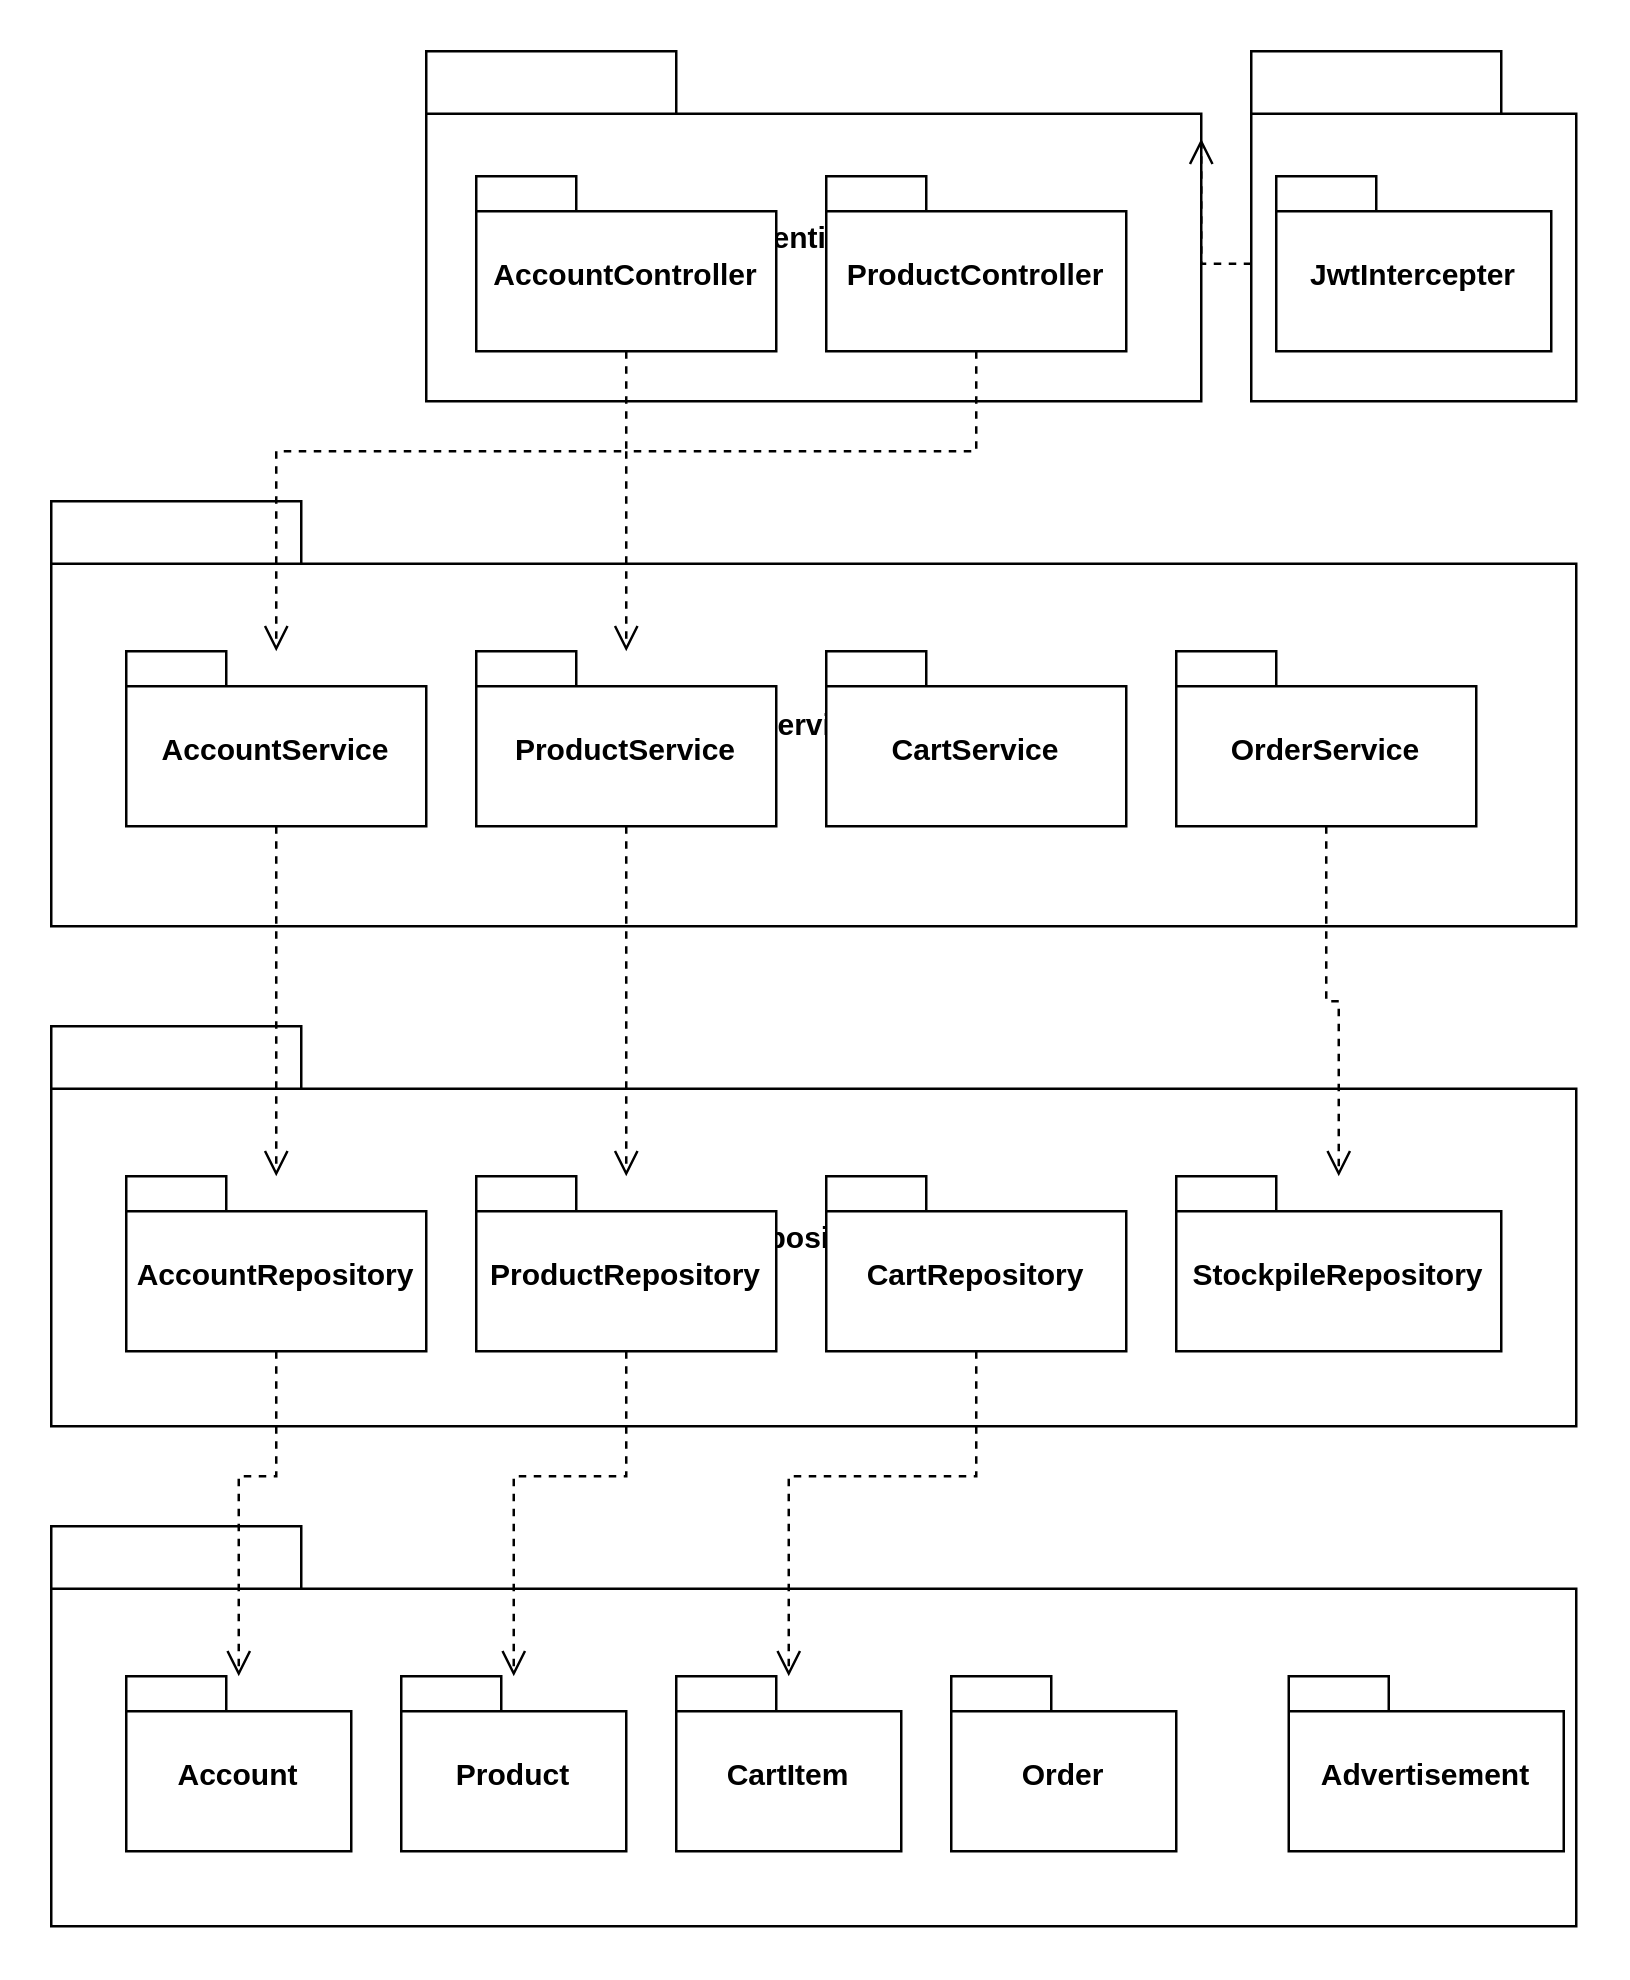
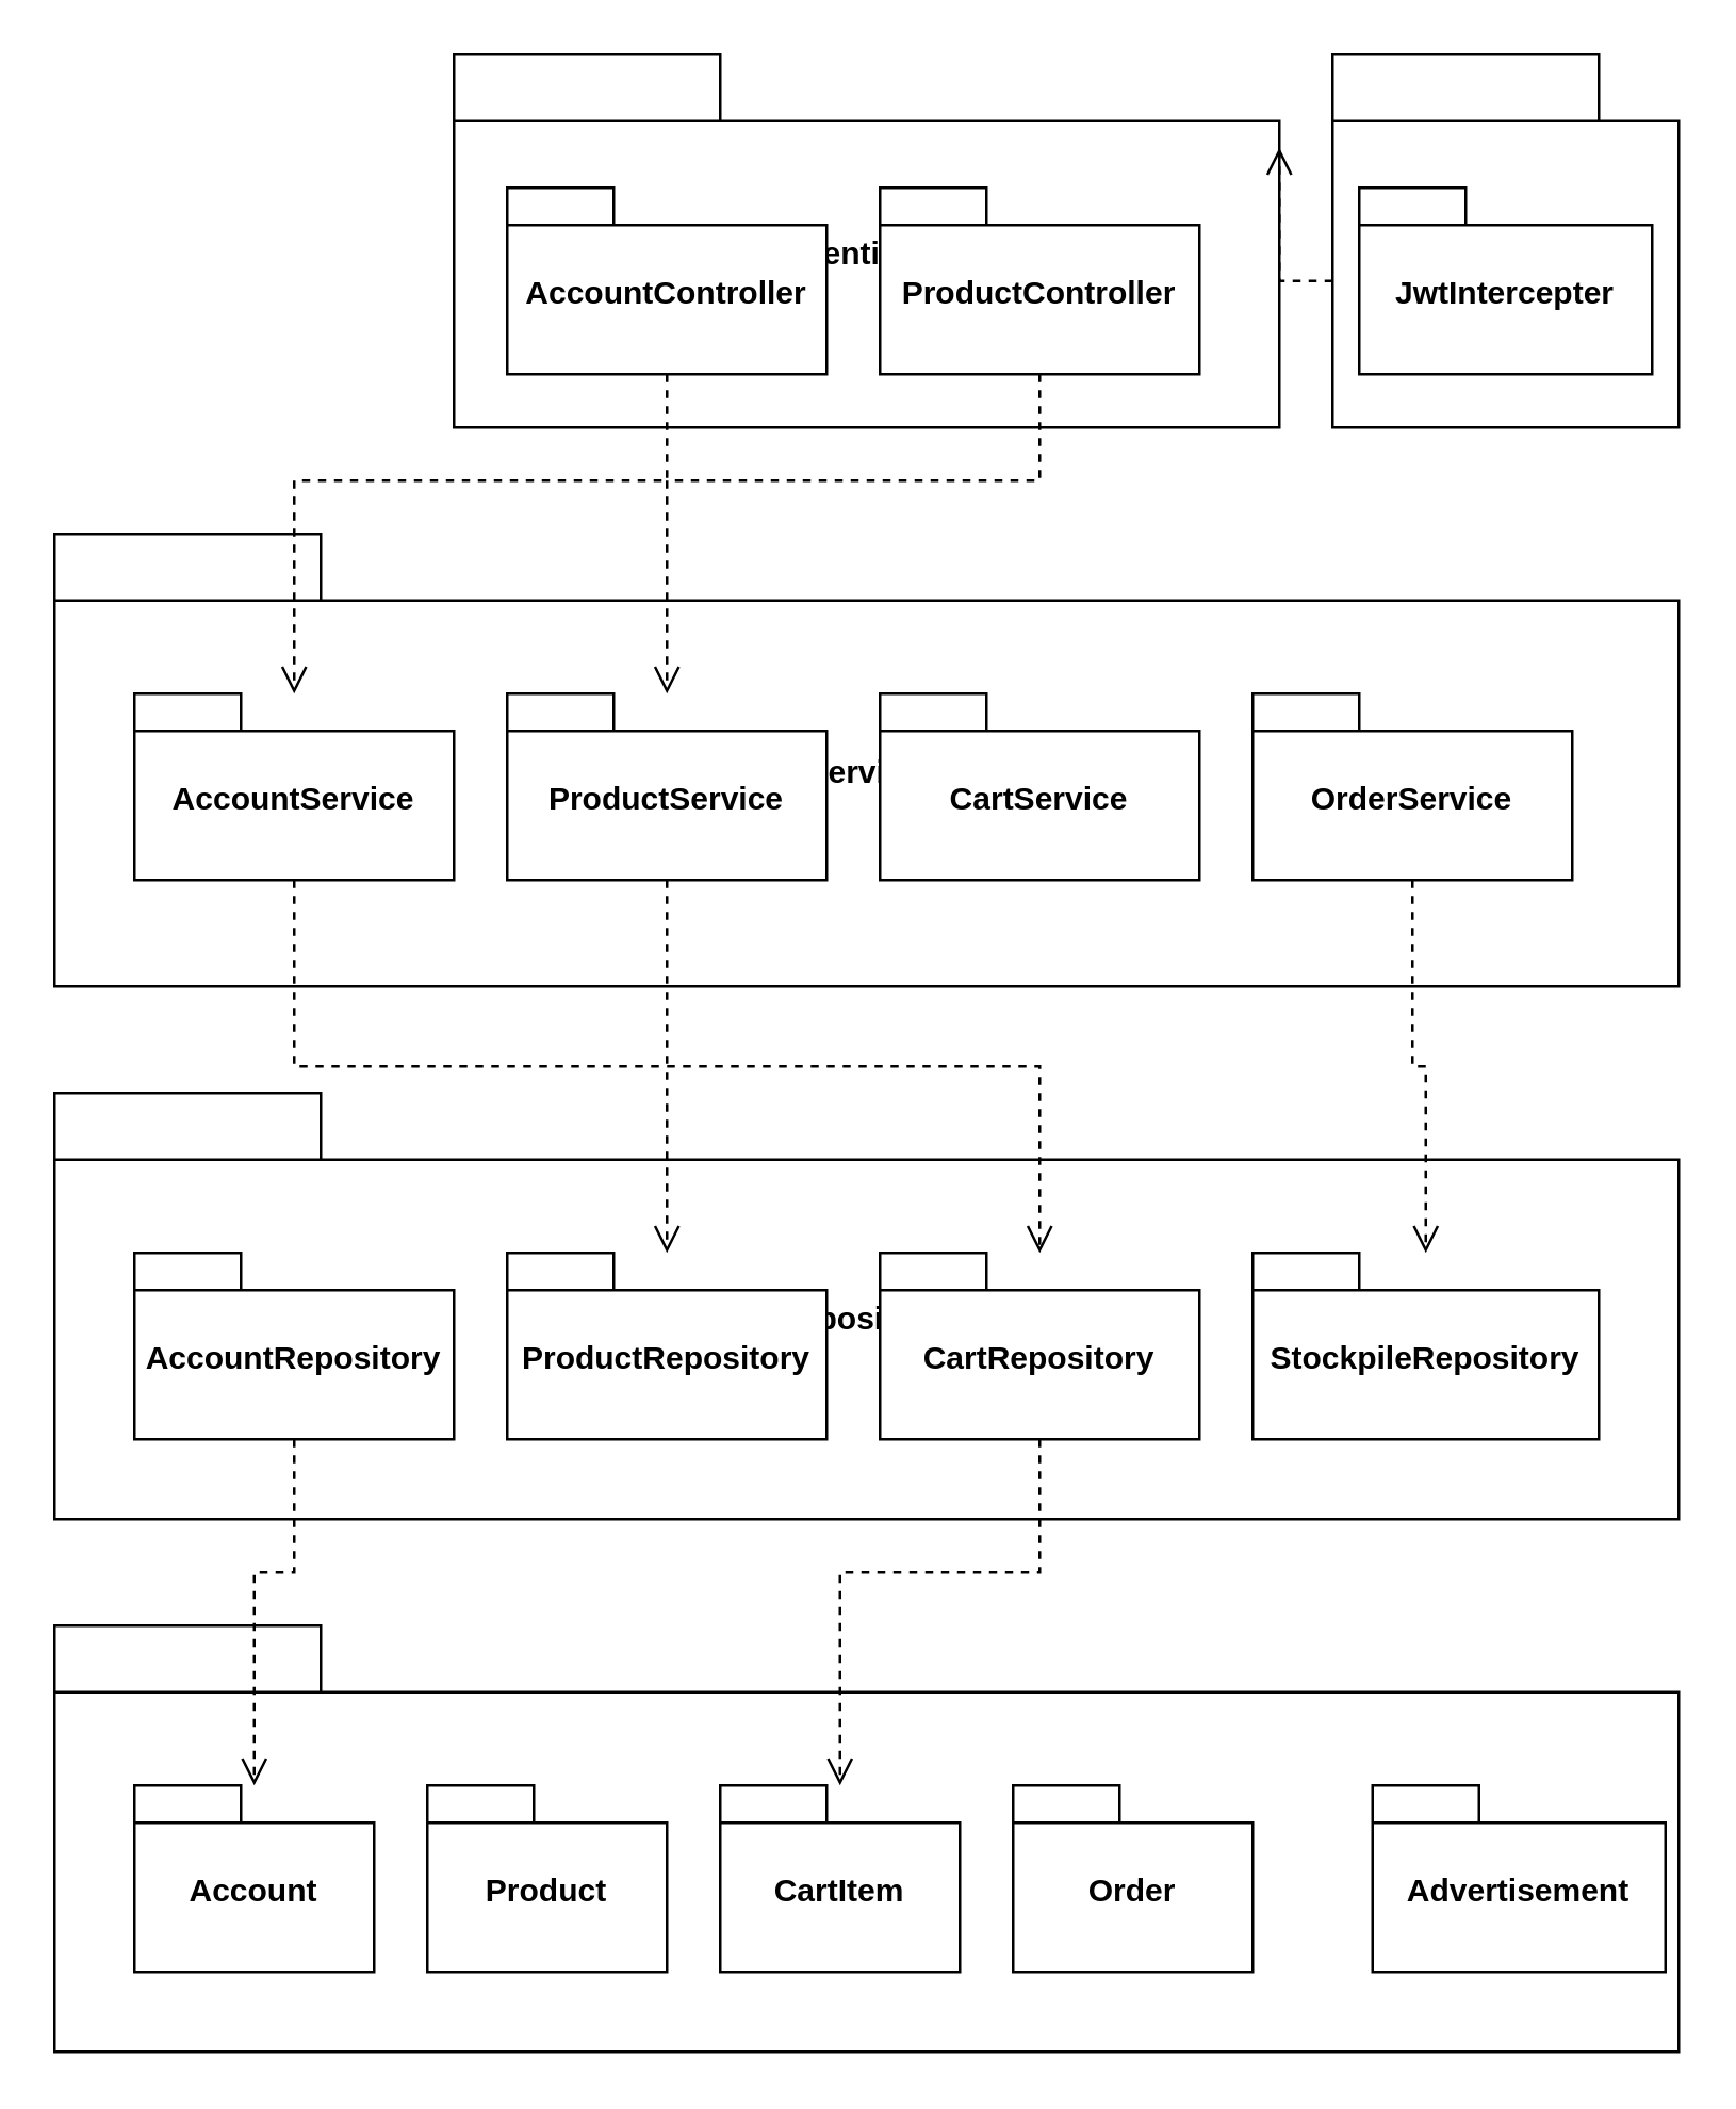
  <mxCell id="0" />
  <mxCell id="1" parent="0" />
  <mxCell id="2" value="entity" style="shape=folder;fontStyle=1;spacingTop=10;tabWidth=100;tabHeight=25;tabPosition=left;html=1;whiteSpace=wrap;" vertex="1" parent="1"><mxGeometry x="170" y="20" width="310" height="140" as="geometry" /></mxCell>
  <mxCell id="3" value="AccountController" style="shape=folder;fontStyle=1;spacingTop=10;tabWidth=40;tabHeight=14;tabPosition=left;html=1;whiteSpace=wrap;" vertex="1" parent="1"><mxGeometry x="190" y="70" width="120" height="70" as="geometry" /></mxCell>
  <mxCell id="4" value="ProductController" style="shape=folder;fontStyle=1;spacingTop=10;tabWidth=40;tabHeight=14;tabPosition=left;html=1;whiteSpace=wrap;" vertex="1" parent="1"><mxGeometry x="330" y="70" width="120" height="70" as="geometry" /></mxCell>
  <mxCell id="5" value="service" style="shape=folder;fontStyle=1;spacingTop=10;tabWidth=100;tabHeight=25;tabPosition=left;html=1;whiteSpace=wrap;" vertex="1" parent="1"><mxGeometry x="20" y="200" width="610" height="170" as="geometry" /></mxCell>
  <mxCell id="6" value="AccountService" style="shape=folder;fontStyle=1;spacingTop=10;tabWidth=40;tabHeight=14;tabPosition=left;html=1;whiteSpace=wrap;" vertex="1" parent="1"><mxGeometry x="50" y="260" width="120" height="70" as="geometry" /></mxCell>
  <mxCell id="7" value="ProductService" style="shape=folder;fontStyle=1;spacingTop=10;tabWidth=40;tabHeight=14;tabPosition=left;html=1;whiteSpace=wrap;" vertex="1" parent="1"><mxGeometry x="190" y="260" width="120" height="70" as="geometry" /></mxCell>
  <mxCell id="8" value="CartService" style="shape=folder;fontStyle=1;spacingTop=10;tabWidth=40;tabHeight=14;tabPosition=left;html=1;whiteSpace=wrap;" vertex="1" parent="1"><mxGeometry x="330" y="260" width="120" height="70" as="geometry" /></mxCell>
  <mxCell id="9" value="OrderService" style="shape=folder;fontStyle=1;spacingTop=10;tabWidth=40;tabHeight=14;tabPosition=left;html=1;whiteSpace=wrap;" vertex="1" parent="1"><mxGeometry x="470" y="260" width="120" height="70" as="geometry" /></mxCell>
  <mxCell id="10" value="repository" style="shape=folder;fontStyle=1;spacingTop=10;tabWidth=100;tabHeight=25;tabPosition=left;html=1;whiteSpace=wrap;" vertex="1" parent="1"><mxGeometry x="20" y="410" width="610" height="160" as="geometry" /></mxCell>
  <mxCell id="11" value="AccountRepository" style="shape=folder;fontStyle=1;spacingTop=10;tabWidth=40;tabHeight=14;tabPosition=left;html=1;whiteSpace=wrap;" vertex="1" parent="1"><mxGeometry x="50" y="470" width="120" height="70" as="geometry" /></mxCell>
  <mxCell id="12" value="ProductRepository" style="shape=folder;fontStyle=1;spacingTop=10;tabWidth=40;tabHeight=14;tabPosition=left;html=1;whiteSpace=wrap;" vertex="1" parent="1"><mxGeometry x="190" y="470" width="120" height="70" as="geometry" /></mxCell>
  <mxCell id="13" value="CartRepository" style="shape=folder;fontStyle=1;spacingTop=10;tabWidth=40;tabHeight=14;tabPosition=left;html=1;whiteSpace=wrap;" vertex="1" parent="1"><mxGeometry x="330" y="470" width="120" height="70" as="geometry" /></mxCell>
  <mxCell id="14" value="StockpileRepository" style="shape=folder;fontStyle=1;spacingTop=10;tabWidth=40;tabHeight=14;tabPosition=left;html=1;whiteSpace=wrap;" vertex="1" parent="1"><mxGeometry x="470" y="470" width="130" height="70" as="geometry" /></mxCell>
  <mxCell id="15" value="entity/model" style="shape=folder;fontStyle=1;spacingTop=10;tabWidth=100;tabHeight=25;tabPosition=left;html=1;whiteSpace=wrap;" vertex="1" parent="1"><mxGeometry x="20" y="610" width="610" height="160" as="geometry" /></mxCell>
  <mxCell id="16" value="Account" style="shape=folder;fontStyle=1;spacingTop=10;tabWidth=40;tabHeight=14;tabPosition=left;html=1;whiteSpace=wrap;" vertex="1" parent="1"><mxGeometry x="50" y="670" width="90" height="70" as="geometry" /></mxCell>
  <mxCell id="17" value="Product" style="shape=folder;fontStyle=1;spacingTop=10;tabWidth=40;tabHeight=14;tabPosition=left;html=1;whiteSpace=wrap;" vertex="1" parent="1"><mxGeometry x="160" y="670" width="90" height="70" as="geometry" /></mxCell>
  <mxCell id="18" value="CartItem" style="shape=folder;fontStyle=1;spacingTop=10;tabWidth=40;tabHeight=14;tabPosition=left;html=1;whiteSpace=wrap;" vertex="1" parent="1"><mxGeometry x="270" y="670" width="90" height="70" as="geometry" /></mxCell>
  <mxCell id="19" value="Order" style="shape=folder;fontStyle=1;spacingTop=10;tabWidth=40;tabHeight=14;tabPosition=left;html=1;whiteSpace=wrap;" vertex="1" parent="1"><mxGeometry x="380" y="670" width="90" height="70" as="geometry" /></mxCell>
  <mxCell id="20" value="Advertisement" style="shape=folder;fontStyle=1;spacingTop=10;tabWidth=40;tabHeight=14;tabPosition=left;html=1;whiteSpace=wrap;" vertex="1" parent="1"><mxGeometry x="515" y="670" width="110" height="70" as="geometry" /></mxCell>
  <mxCell id="21" value="utils" style="shape=folder;fontStyle=1;spacingTop=10;tabWidth=100;tabHeight=25;tabPosition=left;html=1;whiteSpace=wrap;" vertex="1" parent="1"><mxGeometry x="500" y="20" width="130" height="140" as="geometry" /></mxCell>
  <mxCell id="22" value="JwtIntercepter" style="shape=folder;fontStyle=1;spacingTop=10;tabWidth=40;tabHeight=14;tabPosition=left;html=1;whiteSpace=wrap;" vertex="1" parent="1"><mxGeometry x="510" y="70" width="110" height="70" as="geometry" /></mxCell>
  <mxCell id="23" style="edgeStyle=orthogonalEdgeStyle;rounded=0;orthogonalLoop=1;jettySize=auto;html=1;exitX=0.5;exitY=1;exitDx=0;exitDy=0;exitPerimeter=0;entryX=0.5;entryY=0;entryDx=0;entryDy=0;entryPerimeter=0;strokeWidth=1;endArrow=open;endFill=0;endSize=8;dashed=1;" edge="1" parent="1" source="3" target="6"><mxGeometry relative="1" as="geometry"><Array as="points"><mxPoint x="250" y="180" /><mxPoint x="110" y="180" /></Array></mxGeometry></mxCell>
  <mxCell id="24" style="edgeStyle=orthogonalEdgeStyle;rounded=0;orthogonalLoop=1;jettySize=auto;html=1;exitX=0.5;exitY=1;exitDx=0;exitDy=0;exitPerimeter=0;entryX=0.5;entryY=0;entryDx=0;entryDy=0;entryPerimeter=0;strokeWidth=1;endArrow=open;endFill=0;endSize=8;dashed=1;" edge="1" parent="1" source="4" target="7"><mxGeometry relative="1" as="geometry"><Array as="points"><mxPoint x="390" y="180" /><mxPoint x="250" y="180" /></Array></mxGeometry></mxCell>
- <mxCell id="25" style="edgeStyle=orthogonalEdgeStyle;rounded=0;orthogonalLoop=1;jettySize=auto;html=1;exitX=0.5;exitY=1;exitDx=0;exitDy=0;exitPerimeter=0;entryX=0.5;entryY=0;entryDx=0;entryDy=0;entryPerimeter=0;strokeWidth=1;endArrow=open;endFill=0;endSize=8;dashed=1;" edge="1" parent="1" source="6" target="11"><mxGeometry relative="1" as="geometry" /></mxCell>
+ <mxCell id="25" style="edgeStyle=orthogonalEdgeStyle;rounded=0;orthogonalLoop=1;jettySize=auto;html=1;exitX=0.5;exitY=1;exitDx=0;exitDy=0;exitPerimeter=0;strokeWidth=1;endArrow=open;endFill=0;endSize=8;dashed=1;" edge="1" parent="1" source="6" target="13"><mxGeometry relative="1" as="geometry" /></mxCell>
  <mxCell id="26" style="edgeStyle=orthogonalEdgeStyle;rounded=0;orthogonalLoop=1;jettySize=auto;html=1;exitX=0.5;exitY=1;exitDx=0;exitDy=0;exitPerimeter=0;entryX=0.5;entryY=0;entryDx=0;entryDy=0;entryPerimeter=0;strokeWidth=1;endArrow=open;endFill=0;endSize=8;dashed=1;" edge="1" parent="1" source="7" target="12"><mxGeometry relative="1" as="geometry" /></mxCell>
  <mxCell id="27" style="edgeStyle=orthogonalEdgeStyle;rounded=0;orthogonalLoop=1;jettySize=auto;html=1;exitX=0.5;exitY=1;exitDx=0;exitDy=0;exitPerimeter=0;entryX=0.5;entryY=0;entryDx=0;entryDy=0;entryPerimeter=0;strokeWidth=1;endArrow=open;endFill=0;endSize=8;dashed=1;" edge="1" parent="1" source="9" target="14"><mxGeometry relative="1" as="geometry" /></mxCell>
  <mxCell id="28" style="edgeStyle=orthogonalEdgeStyle;rounded=0;orthogonalLoop=1;jettySize=auto;html=1;exitX=0.5;exitY=1;exitDx=0;exitDy=0;exitPerimeter=0;entryX=0.5;entryY=0;entryDx=0;entryDy=0;entryPerimeter=0;strokeWidth=1;endArrow=open;endFill=0;endSize=8;dashed=1;" edge="1" parent="1" source="11" target="16"><mxGeometry relative="1" as="geometry"><Array as="points"><mxPoint x="110" y="590" /><mxPoint x="95" y="590" /></Array></mxGeometry></mxCell>
- <mxCell id="29" style="edgeStyle=orthogonalEdgeStyle;rounded=0;orthogonalLoop=1;jettySize=auto;html=1;exitX=0.5;exitY=1;exitDx=0;exitDy=0;exitPerimeter=0;entryX=0.5;entryY=0;entryDx=0;entryDy=0;entryPerimeter=0;strokeWidth=1;endArrow=open;endFill=0;endSize=8;dashed=1;" edge="1" parent="1" source="12" target="17"><mxGeometry relative="1" as="geometry"><Array as="points"><mxPoint x="250" y="590" /><mxPoint x="205" y="590" /></Array></mxGeometry></mxCell>
  <mxCell id="30" style="edgeStyle=orthogonalEdgeStyle;rounded=0;orthogonalLoop=1;jettySize=auto;html=1;exitX=0.5;exitY=1;exitDx=0;exitDy=0;exitPerimeter=0;entryX=0.5;entryY=0;entryDx=0;entryDy=0;entryPerimeter=0;strokeWidth=1;endArrow=open;endFill=0;endSize=8;dashed=1;" edge="1" parent="1" source="13" target="18"><mxGeometry relative="1" as="geometry"><Array as="points"><mxPoint x="390" y="590" /><mxPoint x="315" y="590" /></Array></mxGeometry></mxCell>
  <mxCell id="31" style="edgeStyle=orthogonalEdgeStyle;rounded=0;orthogonalLoop=1;jettySize=auto;html=1;exitX=0;exitY=0;exitDx=0;exitDy=85;exitPerimeter=0;entryX=1;entryY=0.25;entryDx=0;entryDy=0;entryPerimeter=0;strokeWidth=1;endArrow=open;endFill=0;endSize=8;dashed=1;" edge="1" parent="1" source="21" target="2"><mxGeometry relative="1" as="geometry" /></mxCell>
